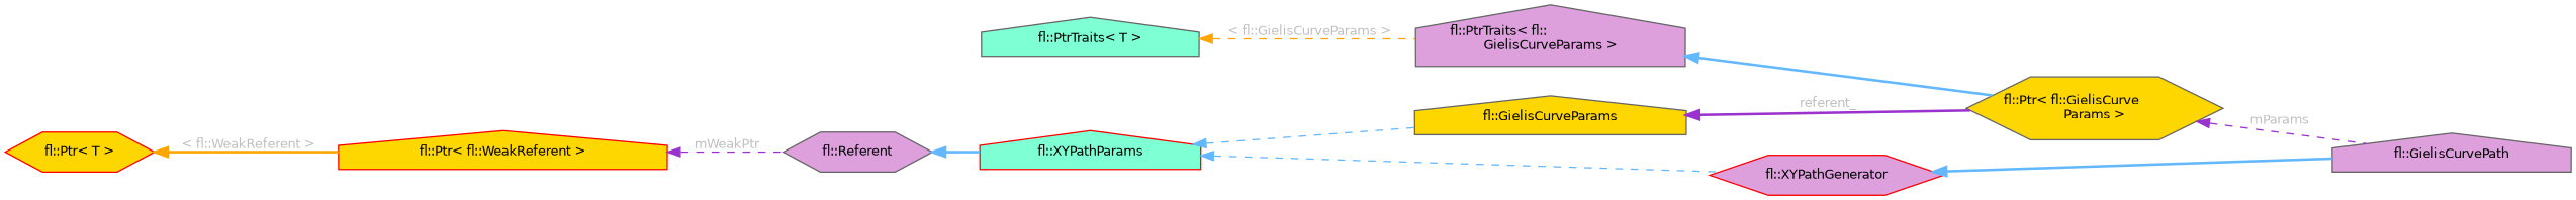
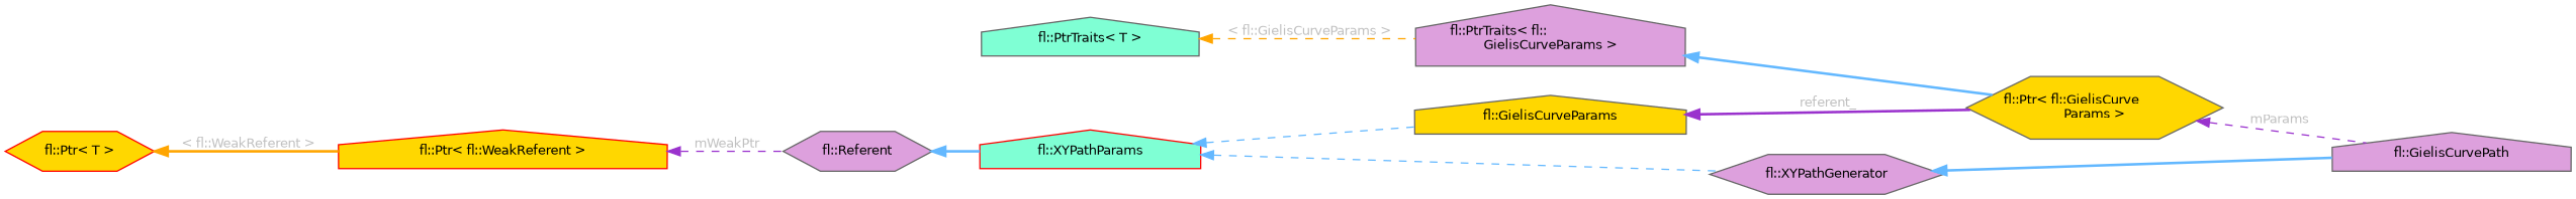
  digraph {
    rankdir=LR
    node [color=gray40 fillcolor=plum fontname=Helvetica fontsize=10 shape=house style=filled]
    edge [color=steelblue1 dir=back fontname=Helvetica fontsize=10 labelfontname=Helvetica labelfontsize=10 style=bold]
    n1 [fontcolor=black height=0.2 label="fl::GielisCurvePath" width=0.4]
-   n2 [color=red height=0.2 label="fl::XYPathGenerator" shape=hexagon width=0.4]
+   n2 [height=0.2 label="fl::XYPathGenerator" shape=hexagon width=0.4]
    n3 [height=0.2 label="fl::Referent" shape=hexagon width=0.4]
    n4 [color=red fillcolor=aquamarine height=0.2 label="fl::XYPathParams" width=0.4]
    n5 [fillcolor=gold height=0.2 label="fl::GielisCurveParams" width=0.4]
    n6 [color=red fillcolor=gold height=0.2 label="fl::Ptr\< fl::WeakReferent \>" width=0.4]
    n7 [color=red fillcolor=gold height=0.2 label="fl::Ptr\< T \>" shape=hexagon width=0.4]
    n8 [fillcolor=gold height=0.2 label="fl::Ptr\< fl::GielisCurve\lParams \>" shape=hexagon width=0.4]
    n9 [height=0.2 label="fl::PtrTraits\< fl::\lGielisCurveParams \>" width=0.4]
    n10 [fillcolor=aquamarine height=0.2 label="fl::PtrTraits\< T \>" width=0.4]
    n2 -> n1
    n3 -> n4
    n4 -> n2 [style=dashed]
    n4 -> n5 [style=dashed]
    n5 -> n8 [color=darkorchid3 fontcolor=grey label=" referent_"]
    n6 -> n3 [color=darkorchid3 fontcolor=grey label=" mWeakPtr" style=dashed]
    n7 -> n6 [color=orange fontcolor=grey label=" \< fl::WeakReferent \>"]
    n8 -> n1 [color=darkorchid3 fontcolor=grey label=" mParams" style=dashed]
    n9 -> n8
    n10 -> n9 [color=orange fontcolor=grey label=" \< fl::GielisCurveParams \>" style=dashed]
  }
